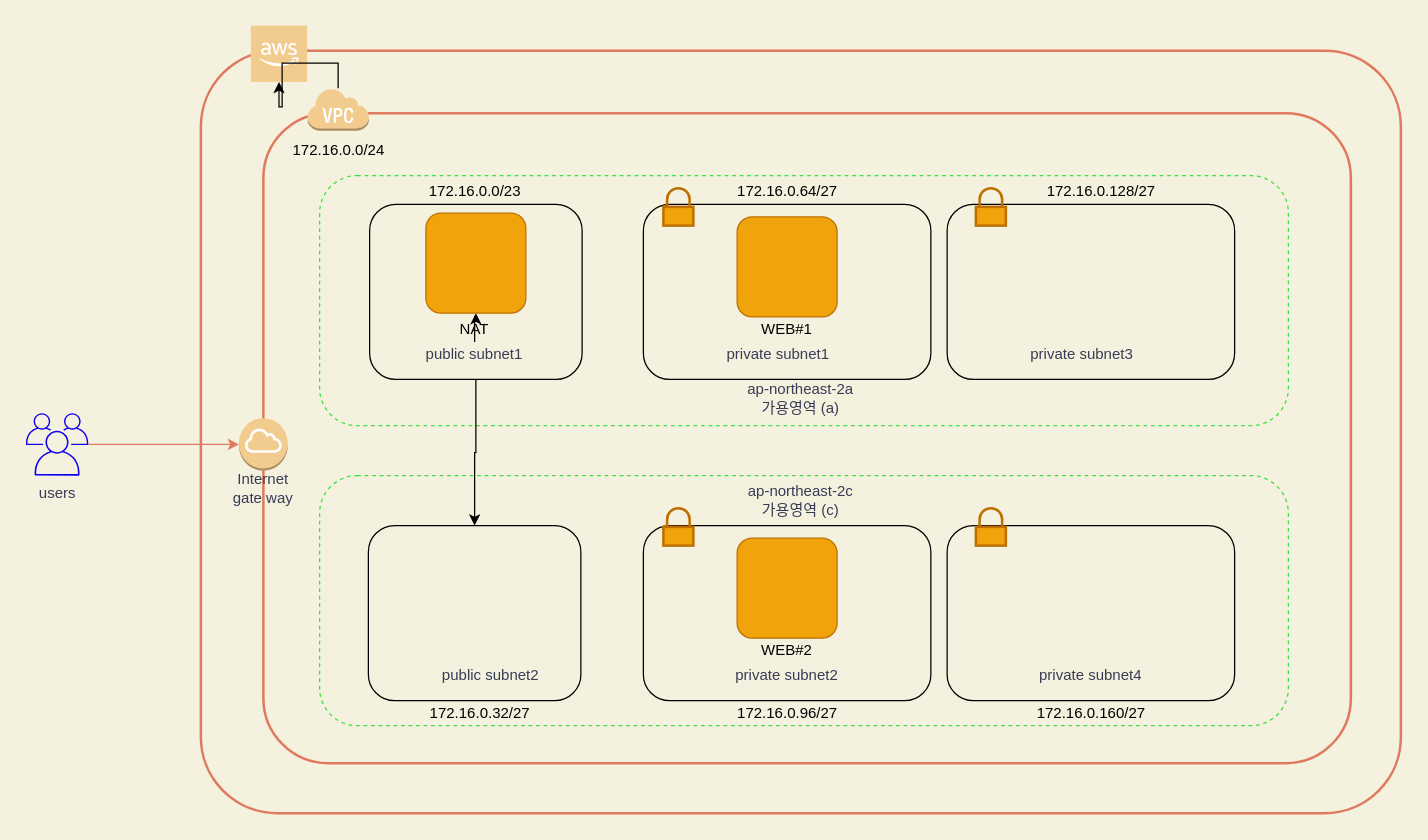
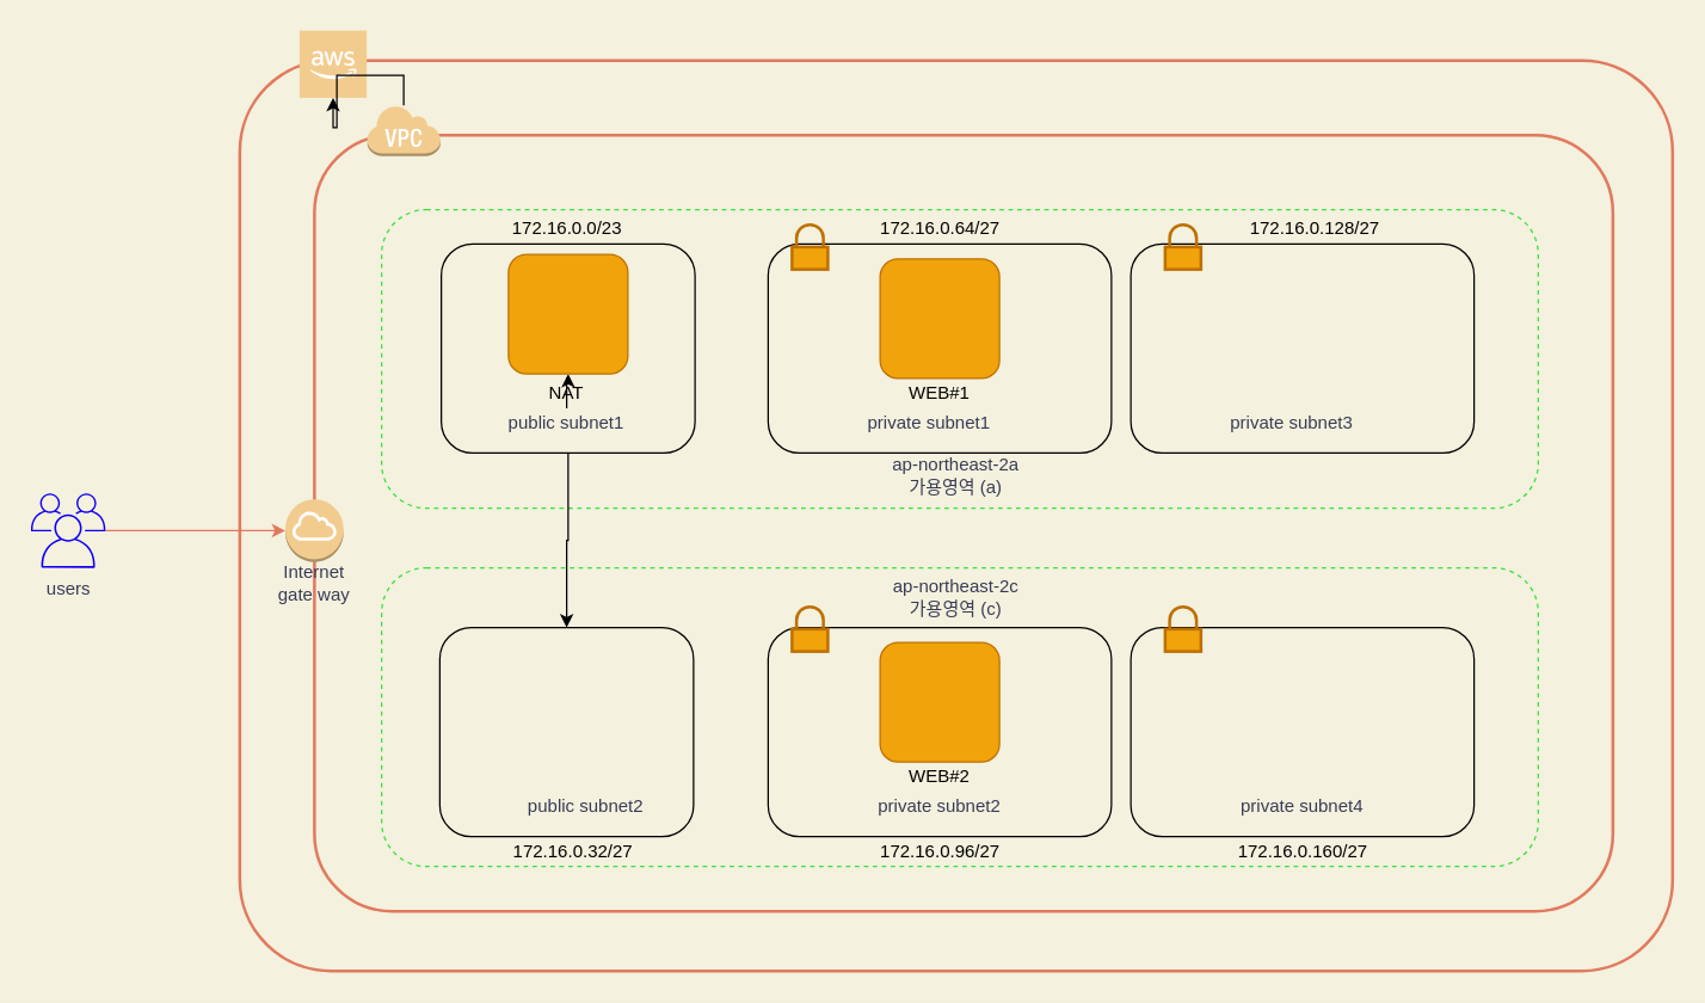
  <mxCell id="0" />
  <mxCell id="1" parent="0" />
  <mxCell id="2" value="" style="arcSize=10;dashed=0;fillColor=none;strokeWidth=2;rounded=1;strokeColor=#E07A5F;fontColor=#393C56;" parent="1" vertex="1"><mxGeometry x="160" y="40" width="960" height="610" as="geometry" /></mxCell>
  <mxCell id="3" value="" style="arcSize=10;dashed=0;fillColor=none;strokeWidth=2;rounded=1;strokeColor=#E07A5F;fontColor=#393C56;" parent="1" vertex="1"><mxGeometry x="210" y="90" width="870" height="520" as="geometry" /></mxCell>
  <mxCell id="4" value="" style="whiteSpace=wrap;html=1;dashed=1;fillColor=none;rounded=1;fontColor=#393C56;strokeColor=#3AE040;" parent="1" vertex="1"><mxGeometry x="255" y="380" width="775" height="200" as="geometry" /></mxCell>
  <mxCell id="5" value="" style="rounded=1;whiteSpace=wrap;html=1;sketch=0;fontColor=#393C56;fillColor=none;strokeColor=#000000;" vertex="1" parent="1"><mxGeometry x="757" y="420" width="230" height="140" as="geometry" /></mxCell>
  <mxCell id="6" value="" style="rounded=1;whiteSpace=wrap;html=1;sketch=0;fontColor=#393C56;fillColor=none;strokeColor=#000000;" vertex="1" parent="1"><mxGeometry x="514" y="420" width="230" height="140" as="geometry" /></mxCell>
  <mxCell id="7" style="edgeStyle=orthogonalEdgeStyle;orthogonalLoop=1;jettySize=auto;html=1;labelBackgroundColor=#F4F1DE;strokeColor=#E07A5F;fontColor=#393C56;" parent="1" source="8" target="13" edge="1"><mxGeometry relative="1" as="geometry" /></mxCell>
  <mxCell id="8" value="users" style="outlineConnect=0;strokeColor=none;dashed=0;verticalLabelPosition=bottom;verticalAlign=top;align=center;html=1;fontSize=12;fontStyle=0;aspect=fixed;shape=mxgraph.aws4.illustration_users;pointerEvents=1;rounded=1;fontColor=#393C56;fillColor=#1000F2;" parent="1" vertex="1"><mxGeometry x="20" y="330" width="50" height="50" as="geometry" /></mxCell>
  <mxCell id="9" value="" style="outlineConnect=0;dashed=0;verticalLabelPosition=bottom;verticalAlign=top;align=center;html=1;shape=mxgraph.aws3.cloud_2;rounded=1;fillColor=#F2CC8F;strokeColor=#E07A5F;fontColor=#393C56;" parent="1" vertex="1"><mxGeometry x="200" y="20" width="45" height="45" as="geometry" /></mxCell>
  <mxCell id="10" value="" style="edgeStyle=orthogonalEdgeStyle;rounded=0;orthogonalLoop=1;jettySize=auto;html=1;" edge="1" parent="1" source="11" target="9"><mxGeometry relative="1" as="geometry" /></mxCell>
  <mxCell id="11" value="" style="outlineConnect=0;dashed=0;verticalLabelPosition=bottom;verticalAlign=top;align=center;html=1;shape=mxgraph.aws3.virtual_private_cloud;rounded=1;fillColor=#F2CC8F;strokeColor=#E07A5F;fontColor=#393C56;" parent="1" vertex="1"><mxGeometry x="245" y="70" width="49.5" height="34" as="geometry" /></mxCell>
  <mxCell id="12" value="" style="group;rounded=1;fontColor=#393C56;" parent="1" vertex="1" connectable="0"><mxGeometry x="140" y="334" width="140" height="66" as="geometry" /></mxCell>
  <mxCell id="13" value="" style="outlineConnect=0;dashed=0;verticalLabelPosition=bottom;verticalAlign=top;align=center;html=1;shape=mxgraph.aws3.internet_gateway;rounded=1;fillColor=#F2CC8F;strokeColor=#E07A5F;fontColor=#393C56;" parent="12" vertex="1"><mxGeometry x="50.5" width="39" height="42" as="geometry" /></mxCell>
  <mxCell id="14" value="Internet&lt;br&gt;gate way&lt;br&gt;" style="text;html=1;strokeColor=none;fillColor=none;align=center;verticalAlign=middle;whiteSpace=wrap;rounded=1;fontColor=#393C56;" parent="12" vertex="1"><mxGeometry y="46" width="140" height="20" as="geometry" /></mxCell>
  <mxCell id="15" value="" style="whiteSpace=wrap;html=1;dashed=1;fillColor=none;rounded=1;fontColor=#393C56;strokeColor=#3AE040;" parent="1" vertex="1"><mxGeometry x="255" y="140" width="775" height="200" as="geometry" /></mxCell>
  <mxCell id="16" value="ap-northeast-2a&lt;br&gt;가용영역 (a)" style="text;html=1;strokeColor=none;fillColor=none;align=center;verticalAlign=middle;whiteSpace=wrap;rounded=0;sketch=0;fontColor=#393C56;" parent="1" vertex="1"><mxGeometry x="560" y="303" width="160" height="30" as="geometry" /></mxCell>
  <mxCell id="17" value="ap-northeast-2c&lt;br&gt;가용영역 (c)" style="text;html=1;strokeColor=none;fillColor=none;align=center;verticalAlign=middle;whiteSpace=wrap;rounded=0;sketch=0;fontColor=#393C56;" parent="1" vertex="1"><mxGeometry x="560" y="385" width="160" height="30" as="geometry" /></mxCell>
  <mxCell id="18" value="" style="edgeStyle=orthogonalEdgeStyle;rounded=0;orthogonalLoop=1;jettySize=auto;html=1;" edge="1" parent="1" source="19" target="22"><mxGeometry relative="1" as="geometry" /></mxCell>
  <mxCell id="19" value="" style="rounded=1;whiteSpace=wrap;html=1;sketch=0;fontColor=#393C56;fillColor=none;strokeColor=#000000;" parent="1" vertex="1"><mxGeometry x="295" y="163" width="170" height="140" as="geometry" /></mxCell>
  <mxCell id="20" value="" style="edgeStyle=orthogonalEdgeStyle;rounded=0;orthogonalLoop=1;jettySize=auto;html=1;" edge="1" parent="1" source="21" target="41"><mxGeometry relative="1" as="geometry" /></mxCell>
  <mxCell id="21" value="public subnet1" style="text;html=1;strokeColor=none;fillColor=none;align=center;verticalAlign=middle;whiteSpace=wrap;rounded=0;sketch=0;fontColor=#393C56;" parent="1" vertex="1"><mxGeometry x="329" y="273" width="100" height="20" as="geometry" /></mxCell>
  <mxCell id="22" value="" style="rounded=1;whiteSpace=wrap;html=1;sketch=0;fontColor=#393C56;fillColor=none;strokeColor=#000000;" parent="1" vertex="1"><mxGeometry x="294" y="420" width="170" height="140" as="geometry" /></mxCell>
  <mxCell id="23" value="public subnet2" style="text;html=1;strokeColor=none;fillColor=none;align=center;verticalAlign=middle;whiteSpace=wrap;rounded=0;sketch=0;fontColor=#393C56;" parent="1" vertex="1"><mxGeometry x="342" y="530" width="100" height="20" as="geometry" /></mxCell>
  <mxCell id="24" value="" style="rounded=1;whiteSpace=wrap;html=1;sketch=0;fontColor=#393C56;fillColor=none;strokeColor=#000000;" vertex="1" parent="1"><mxGeometry x="514" y="163" width="230" height="140" as="geometry" /></mxCell>
  <mxCell id="25" value="private subnet1" style="text;html=1;strokeColor=none;fillColor=none;align=center;verticalAlign=middle;whiteSpace=wrap;rounded=0;sketch=0;fontColor=#393C56;" vertex="1" parent="1"><mxGeometry x="572" y="273" width="100" height="20" as="geometry" /></mxCell>
  <mxCell id="26" value="private subnet2" style="text;html=1;strokeColor=none;fillColor=none;align=center;verticalAlign=middle;whiteSpace=wrap;rounded=0;sketch=0;fontColor=#393C56;" vertex="1" parent="1"><mxGeometry x="579" y="530" width="100" height="20" as="geometry" /></mxCell>
  <mxCell id="27" value="" style="rounded=1;whiteSpace=wrap;html=1;sketch=0;fontColor=#393C56;fillColor=none;strokeColor=#000000;" vertex="1" parent="1"><mxGeometry x="757" y="163" width="230" height="140" as="geometry" /></mxCell>
  <mxCell id="28" value="private subnet3" style="text;html=1;strokeColor=none;fillColor=none;align=center;verticalAlign=middle;whiteSpace=wrap;rounded=0;sketch=0;fontColor=#393C56;" vertex="1" parent="1"><mxGeometry x="815" y="273" width="100" height="20" as="geometry" /></mxCell>
  <mxCell id="29" value="private subnet4" style="text;html=1;strokeColor=none;fillColor=none;align=center;verticalAlign=middle;whiteSpace=wrap;rounded=0;sketch=0;fontColor=#393C56;" vertex="1" parent="1"><mxGeometry x="822" y="530" width="100" height="20" as="geometry" /></mxCell>
  <mxCell id="30" value="" style="html=1;verticalLabelPosition=bottom;align=center;labelBackgroundColor=#ffffff;verticalAlign=top;strokeWidth=2;strokeColor=#BD7000;shadow=0;dashed=0;shape=mxgraph.ios7.icons.locked;fillColor=#f0a30a;fontColor=#ffffff;" vertex="1" parent="1"><mxGeometry x="530" y="150" width="24" height="30" as="geometry" /></mxCell>
  <mxCell id="31" value="" style="html=1;verticalLabelPosition=bottom;align=center;labelBackgroundColor=#ffffff;verticalAlign=top;strokeWidth=2;strokeColor=#BD7000;shadow=0;dashed=0;shape=mxgraph.ios7.icons.locked;fillColor=#f0a30a;fontColor=#ffffff;" vertex="1" parent="1"><mxGeometry x="530" y="406" width="24" height="30" as="geometry" /></mxCell>
  <mxCell id="32" value="" style="html=1;verticalLabelPosition=bottom;align=center;labelBackgroundColor=#ffffff;verticalAlign=top;strokeWidth=2;strokeColor=#BD7000;shadow=0;dashed=0;shape=mxgraph.ios7.icons.locked;fillColor=#f0a30a;fontColor=#ffffff;" vertex="1" parent="1"><mxGeometry x="780" y="150" width="24" height="30" as="geometry" /></mxCell>
  <mxCell id="33" value="" style="html=1;verticalLabelPosition=bottom;align=center;labelBackgroundColor=#ffffff;verticalAlign=top;strokeWidth=2;strokeColor=#BD7000;shadow=0;dashed=0;shape=mxgraph.ios7.icons.locked;fillColor=#f0a30a;fontColor=#ffffff;" vertex="1" parent="1"><mxGeometry x="780" y="406" width="24" height="30" as="geometry" /></mxCell>
  <mxCell id="34" value="&lt;font color=&quot;#000000&quot;&gt;172.16.0.0/23&lt;br&gt;&lt;/font&gt;" style="text;html=1;align=center;verticalAlign=middle;resizable=0;points=[];autosize=1;" vertex="1" parent="1"><mxGeometry x="334" y="143" width="90" height="20" as="geometry" /></mxCell>
- <mxCell id="35" value="&lt;font color=&quot;#000000&quot;&gt;172.16.0.0/24&lt;/font&gt;" style="text;html=1;align=center;verticalAlign=middle;resizable=0;points=[];autosize=1;" vertex="1" parent="1"><mxGeometry x="224.75" y="110" width="90" height="20" as="geometry" /></mxCell>
  <mxCell id="36" value="&lt;font color=&quot;#000000&quot;&gt;172.16.0.32/27&lt;br&gt;&lt;/font&gt;" style="text;html=1;align=center;verticalAlign=middle;resizable=0;points=[];autosize=1;" vertex="1" parent="1"><mxGeometry x="333" y="560" width="100" height="20" as="geometry" /></mxCell>
  <mxCell id="37" value="&lt;font color=&quot;#000000&quot;&gt;172.16.0.64/27&lt;br&gt;&lt;/font&gt;" style="text;html=1;align=center;verticalAlign=middle;resizable=0;points=[];autosize=1;" vertex="1" parent="1"><mxGeometry x="579" y="143" width="100" height="20" as="geometry" /></mxCell>
  <mxCell id="38" value="&lt;font color=&quot;#000000&quot;&gt;172.16.0.96/27&lt;br&gt;&lt;/font&gt;" style="text;html=1;align=center;verticalAlign=middle;resizable=0;points=[];autosize=1;" vertex="1" parent="1"><mxGeometry x="579" y="560" width="100" height="20" as="geometry" /></mxCell>
  <mxCell id="39" value="&lt;font color=&quot;#000000&quot;&gt;172.16.0.160/27&lt;br&gt;&lt;/font&gt;" style="text;html=1;align=center;verticalAlign=middle;resizable=0;points=[];autosize=1;" vertex="1" parent="1"><mxGeometry x="822" y="560" width="100" height="20" as="geometry" /></mxCell>
  <mxCell id="40" value="&lt;font color=&quot;#000000&quot;&gt;172.16.0.128/27&lt;br&gt;&lt;/font&gt;" style="text;html=1;align=center;verticalAlign=middle;resizable=0;points=[];autosize=1;" vertex="1" parent="1"><mxGeometry x="830" y="143" width="100" height="20" as="geometry" /></mxCell>
  <mxCell id="41" value="" style="whiteSpace=wrap;html=1;aspect=fixed;fillColor=#f0a30a;strokeColor=#BD7000;fontColor=#ffffff;rounded=1;" vertex="1" parent="1"><mxGeometry x="340" y="170" width="80" height="80" as="geometry" /></mxCell>
  <mxCell id="42" value="&lt;font color=&quot;#000000&quot;&gt;NAT&lt;/font&gt;" style="text;html=1;strokeColor=none;fillColor=none;align=center;verticalAlign=middle;whiteSpace=wrap;rounded=0;" vertex="1" parent="1"><mxGeometry x="359" y="253" width="40" height="20" as="geometry" /></mxCell>
  <mxCell id="43" value="" style="whiteSpace=wrap;html=1;aspect=fixed;fillColor=#f0a30a;strokeColor=#BD7000;fontColor=#ffffff;rounded=1;" vertex="1" parent="1"><mxGeometry x="589" y="173" width="80" height="80" as="geometry" /></mxCell>
  <mxCell id="44" value="&lt;font color=&quot;#000000&quot;&gt;WEB#1&lt;/font&gt;" style="text;html=1;strokeColor=none;fillColor=none;align=center;verticalAlign=middle;whiteSpace=wrap;rounded=0;" vertex="1" parent="1"><mxGeometry x="609" y="253" width="40" height="20" as="geometry" /></mxCell>
  <mxCell id="45" value="" style="whiteSpace=wrap;html=1;aspect=fixed;fillColor=#f0a30a;strokeColor=#BD7000;fontColor=#ffffff;rounded=1;" vertex="1" parent="1"><mxGeometry x="589" y="430" width="80" height="80" as="geometry" /></mxCell>
  <mxCell id="46" value="&lt;font color=&quot;#000000&quot;&gt;WEB#2&lt;/font&gt;" style="text;html=1;strokeColor=none;fillColor=none;align=center;verticalAlign=middle;whiteSpace=wrap;rounded=0;" vertex="1" parent="1"><mxGeometry x="609" y="510" width="40" height="20" as="geometry" /></mxCell>
